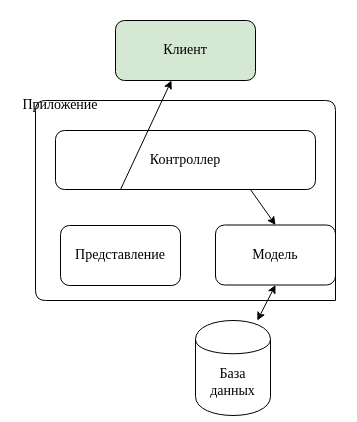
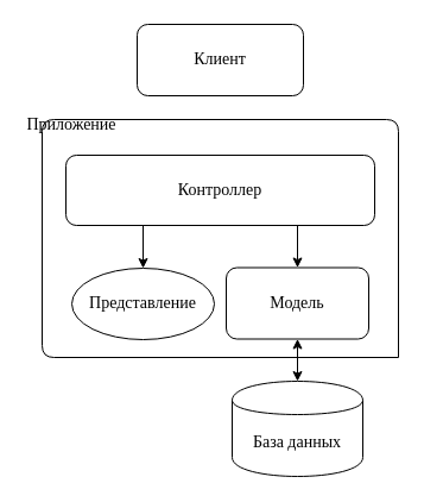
  <mxCell id="0" />
  <mxCell id="1" parent="0" />
- <mxCell id="2" value="&lt;font face=&quot;Times New Roman&quot; style=&quot;font-size: 14px&quot;&gt;Клиент&lt;/font&gt;" style="rounded=1;whiteSpace=wrap;html=1;fillColor=#d5e8d4;" vertex="1" parent="1"><mxGeometry x="115" y="20" width="140" height="60" as="geometry" /></mxCell>
+ <mxCell id="2" value="&lt;font face=&quot;Times New Roman&quot; style=&quot;font-size: 14px&quot;&gt;Клиент&lt;/font&gt;" style="rounded=1;whiteSpace=wrap;html=1;" vertex="1" parent="1"><mxGeometry x="115" y="20" width="140" height="60" as="geometry" /></mxCell>
  <mxCell id="3" value="&lt;font face=&quot;Times New Roman&quot; style=&quot;font-size: 14px&quot;&gt;Контроллер&lt;br&gt;&lt;/font&gt;" style="rounded=1;whiteSpace=wrap;html=1;" vertex="1" parent="1"><mxGeometry x="55" y="130" width="260" height="59" as="geometry" /></mxCell>
- <mxCell id="4" value="&lt;font face=&quot;Times New Roman&quot; style=&quot;font-size: 14px&quot;&gt;Представление&lt;/font&gt;" style="rounded=1;whiteSpace=wrap;html=1;" vertex="1" parent="1"><mxGeometry x="60" y="225" width="120" height="60" as="geometry" /></mxCell>
- <mxCell id="5" value="&lt;font face=&quot;Times New Roman&quot; style=&quot;font-size: 14px&quot;&gt;Модель&lt;/font&gt;" style="rounded=1;whiteSpace=wrap;html=1;" vertex="1" parent="1"><mxGeometry x="215" y="224.5" width="120" height="60" as="geometry" /></mxCell>
- <mxCell id="6" value="&lt;font face=&quot;Times New Roman&quot; style=&quot;font-size: 14px&quot;&gt;База данных&lt;/font&gt;" style="shape=cylinder;whiteSpace=wrap;html=1;boundedLbl=1;backgroundOutline=1;" vertex="1" parent="1"><mxGeometry x="195" y="320" width="75" height="95" as="geometry" /></mxCell>
+ <mxCell id="4" value="&lt;font face=&quot;Times New Roman&quot; style=&quot;font-size: 14px&quot;&gt;Представление&lt;/font&gt;" style="ellipse;whiteSpace=wrap;html=1;" vertex="1" parent="1"><mxGeometry x="60" y="225" width="120" height="60" as="geometry" /></mxCell>
+ <mxCell id="5" value="&lt;font face=&quot;Times New Roman&quot; style=&quot;font-size: 14px&quot;&gt;Модель&lt;/font&gt;" style="rounded=1;whiteSpace=wrap;html=1;" vertex="1" parent="1"><mxGeometry x="190" y="224.5" width="120" height="60" as="geometry" /></mxCell>
+ <mxCell id="6" value="&lt;font face=&quot;Times New Roman&quot; style=&quot;font-size: 14px&quot;&gt;База данных&lt;/font&gt;" style="shape=cylinder;whiteSpace=wrap;html=1;boundedLbl=1;backgroundOutline=1;" vertex="1" parent="1"><mxGeometry x="195" y="320" width="110" height="80" as="geometry" /></mxCell>
  <mxCell id="7" value="" style="endArrow=none;html=1;" edge="1" parent="1"><mxGeometry width="50" height="50" relative="1" as="geometry"><mxPoint x="335" y="300" as="sourcePoint" /><mxPoint x="335" y="300" as="targetPoint" /><Array as="points"><mxPoint x="35" y="300" /><mxPoint x="35" y="100" /><mxPoint x="335" y="100" /></Array></mxGeometry></mxCell>
  <mxCell id="8" value="&lt;font face=&quot;Times New Roman&quot; style=&quot;font-size: 14px&quot;&gt;Приложение&lt;/font&gt;" style="text;html=1;strokeColor=none;fillColor=none;align=center;verticalAlign=middle;whiteSpace=wrap;rounded=0;" vertex="1" parent="1"><mxGeometry x="20" y="90" width="80" height="30" as="geometry" /></mxCell>
- <mxCell id="9" value="" style="endArrow=classic;html=1;exitX=0.25;exitY=1;exitDx=0;exitDy=0;" edge="1" parent="1" source="3" target="2"><mxGeometry width="50" height="50" relative="1" as="geometry"><mxPoint x="115" y="210" as="sourcePoint" /><mxPoint x="113" y="230" as="targetPoint" /></mxGeometry></mxCell>
+ <mxCell id="9" value="" style="endArrow=classic;html=1;entryX=0.5;entryY=0;entryDx=0;entryDy=0;exitX=0.25;exitY=1;exitDx=0;exitDy=0;" edge="1" parent="1" source="3" target="4"><mxGeometry width="50" height="50" relative="1" as="geometry"><mxPoint x="115" y="210" as="sourcePoint" /><mxPoint x="113" y="230" as="targetPoint" /></mxGeometry></mxCell>
  <mxCell id="10" value="" style="endArrow=classic;html=1;entryX=0.5;entryY=0;entryDx=0;entryDy=0;exitX=0.75;exitY=1;exitDx=0;exitDy=0;" edge="1" parent="1" source="3" target="5"><mxGeometry width="50" height="50" relative="1" as="geometry"><mxPoint x="255" y="201" as="sourcePoint" /><mxPoint x="85" y="420" as="targetPoint" /></mxGeometry></mxCell>
  <mxCell id="11" value="" style="endArrow=classic;startArrow=classic;html=1;exitX=0.5;exitY=1;exitDx=0;exitDy=0;" edge="1" parent="1" source="5" target="6"><mxGeometry width="50" height="50" relative="1" as="geometry"><mxPoint x="35" y="470" as="sourcePoint" /><mxPoint x="85" y="420" as="targetPoint" /></mxGeometry></mxCell>
